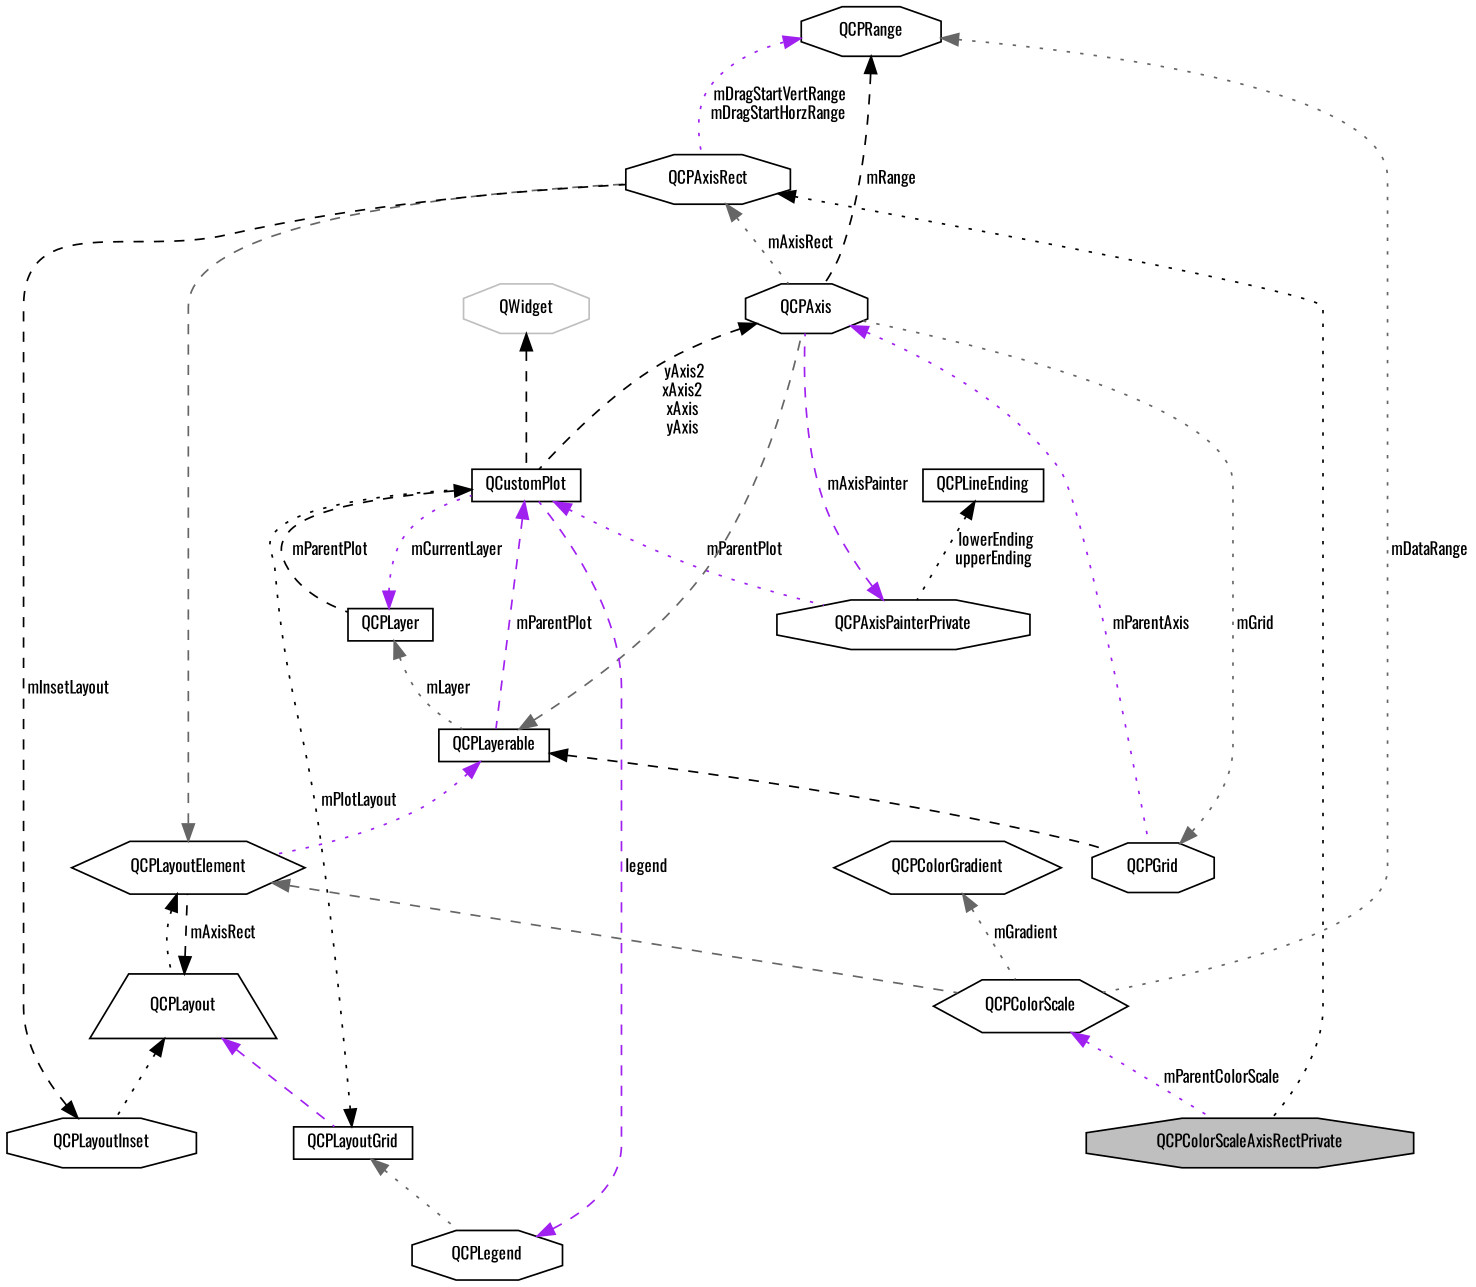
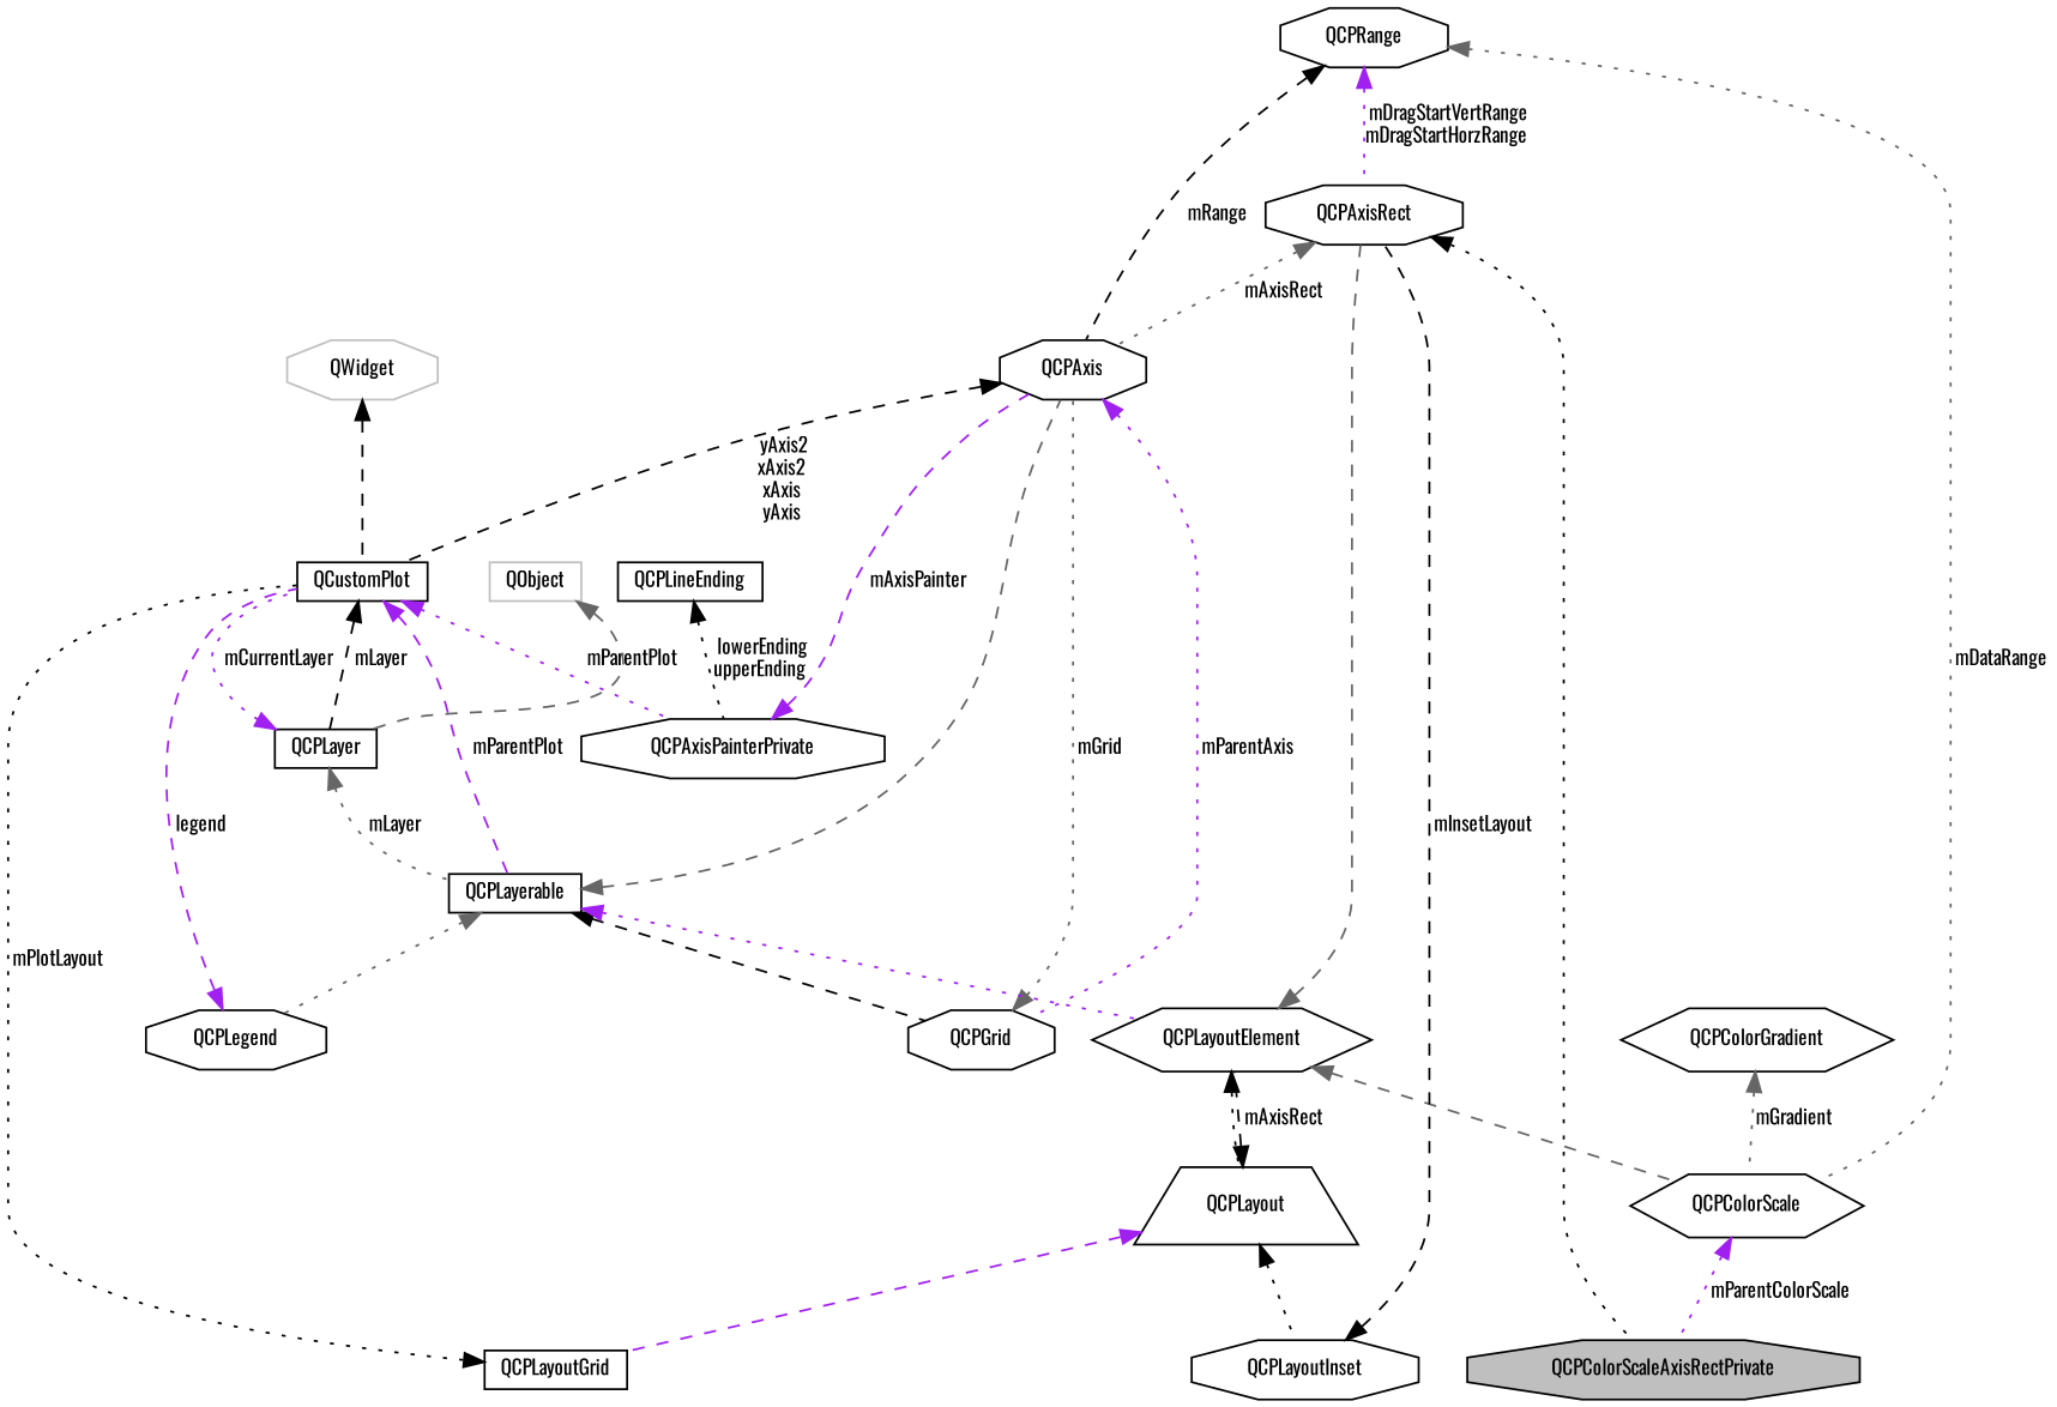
  digraph {
    fontname=Oswald
    node [color=black fillcolor=white fontname=Oswald fontsize=10 shape=octagon style=filled]
    edge [color=black dir=back fontname=Oswald fontsize=10 labelfontname=Helvetica labelfontsize=10 style=dotted]
    n1 [fillcolor=grey75 fontcolor=black height=0.2 label=QCPColorScaleAxisRectPrivate width=0.4]
    n2 [height=0.2 label=QCPAxisRect width=0.4]
    n3 [height=0.2 label=QCPAxis width=0.4]
    n4 [height=0.2 label=QCPGrid width=0.4]
    n5 [height=0.2 label=QCustomPlot shape=box width=0.4]
    n6 [height=0.2 label=QCPLayoutElement shape=hexagon width=0.4]
    n7 [height=0.2 label=QCPLayout shape=trapezium width=0.4]
    n8 [height=0.2 label=QCPColorScale shape=hexagon width=0.4]
    n9 [height=0.2 label=QCPLayoutGrid shape=box width=0.4]
    n10 [height=0.2 label=QCPLayoutInset width=0.4]
    n11 [height=0.2 label=QCPLayerable shape=box width=0.4]
+   n12 [color=grey75 height=0.2 label=QObject shape=box width=0.4]
    n13 [height=0.2 label=QCPLayer shape=box width=0.4]
    n14 [height=0.2 label=QCPAxisPainterPrivate width=0.4]
    n15 [color=grey75 height=0.2 label=QWidget width=0.4]
    n16 [height=0.2 label=QCPLegend width=0.4]
    n17 [height=0.2 label=QCPRange width=0.4]
    n18 [height=0.2 label=QCPLineEnding shape=box width=0.4]
    n19 [height=0.2 label=QCPColorGradient shape=hexagon width=0.4]
    n2 -> n1
    n2 -> n3 [color=gray40 label=" mAxisRect"]
    n3 -> n4 [color=purple label=" mParentAxis"]
    n3 -> n5 [label=" yAxis2\nxAxis2\nxAxis\nyAxis" style=dashed]
    n4 -> n3 [color=gray40 label=" mGrid"]
    n5 -> n11 [color=purple label=" mParentPlot" style=dashed]
-   n5 -> n13 [label=" mParentPlot" style=dashed]
+   n5 -> n13 [label=" mLayer" style=dashed]
    n5 -> n14 [color=purple label=" mParentPlot"]
    n6 -> n2 [color=gray40 style=dashed]
    n6 -> n7
    n6 -> n8 [color=gray40 style=dashed]
    n7 -> n6 [label=" mAxisRect" style=dashed]
    n7 -> n9 [color=purple style=dashed]
    n7 -> n10
    n8 -> n1 [color=purple label=" mParentColorScale"]
    n9 -> n5 [label=" mPlotLayout"]
-   n9 -> n16 [color=gray40]
+   n11 -> n16 [color=gray40]
    n10 -> n2 [label=" mInsetLayout" style=dashed]
    n11 -> n3 [color=gray40 style=dashed]
    n11 -> n4 [style=dashed]
    n11 -> n6 [color=purple]
+   n12 -> n13 [color=gray40 style=dashed]
    n13 -> n5 [color=purple label=" mCurrentLayer"]
    n13 -> n11 [color=gray40 label=" mLayer"]
    n14 -> n3 [color=purple label=" mAxisPainter" style=dashed]
    n15 -> n5 [style=dashed]
    n16 -> n5 [color=purple label=" legend" style=dashed]
    n17 -> n2 [color=purple label=" mDragStartVertRange\nmDragStartHorzRange"]
    n17 -> n3 [label=" mRange" style=dashed]
    n17 -> n8 [color=gray40 label=" mDataRange"]
    n18 -> n14 [label=" lowerEnding\nupperEnding"]
    n19 -> n8 [color=gray40 label=" mGradient"]
  }
